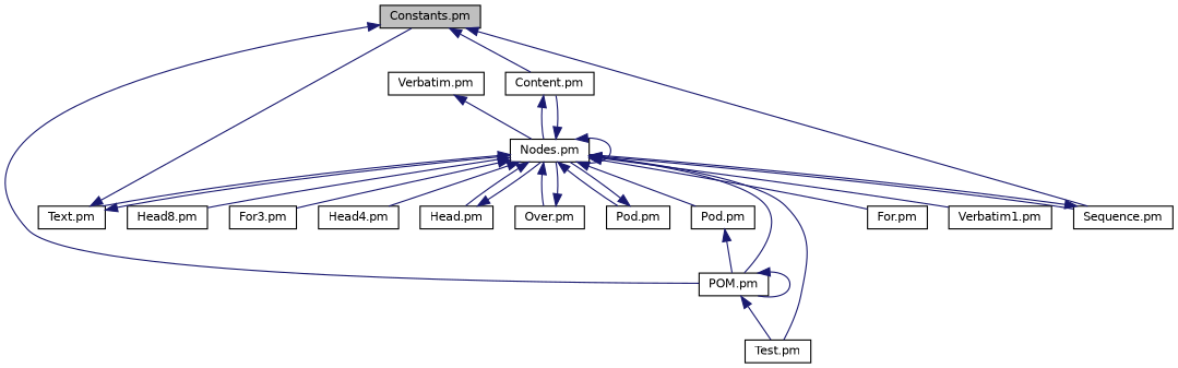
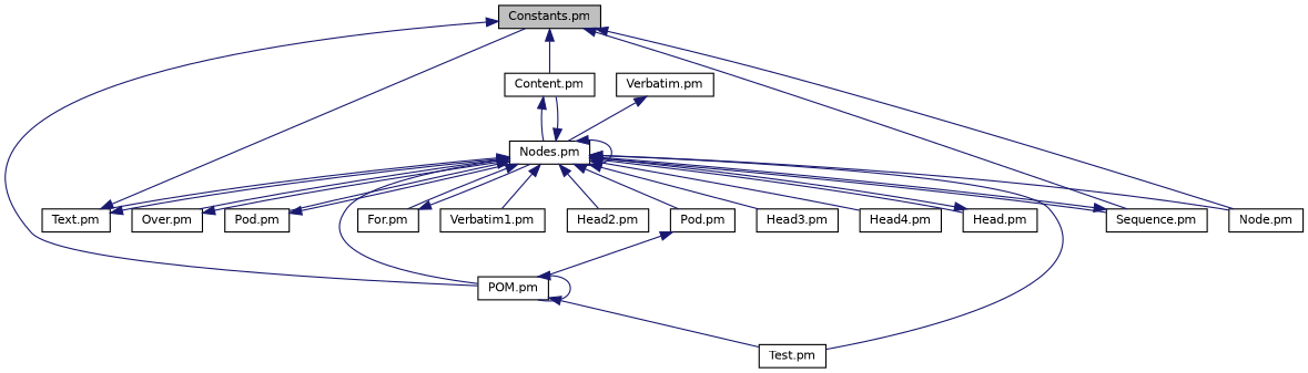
  digraph {
    node [color=black fillcolor=white fontname=Helvetica fontsize=10 shape=record style=filled]
    edge [color=midnightblue dir=back fontname=Helvetica fontsize=10 labelfontname=Helvetica labelfontsize=10 style=solid]
    n1 [fillcolor=grey75 fontcolor=black height=0.2 label="Constants.pm" width=0.4]
    n2 [height=0.2 label="Content.pm" width=0.4]
    n3 [height=0.2 label="Sequence.pm" width=0.4]
+   n4 [height=0.2 label="Node.pm" width=0.4]
    n5 [height=0.2 label="POM.pm" width=0.4]
    n6 [height=0.2 label="Nodes.pm" width=0.4]
    n7 [height=0.2 label="Text.pm" width=0.4]
    n8 [height=0.2 label="Test.pm" width=0.4]
    n9 [height=0.2 label="For.pm" width=0.4]
    n10 [height=0.2 label="Verbatim1.pm" width=0.4]
-   n11 [height=0.2 label="Head8.pm" width=0.4]
-   n12 [height=0.2 label="For3.pm" width=0.4]
+   n11 [height=0.2 label="Head2.pm" width=0.4]
+   n12 [height=0.2 label="Head3.pm" width=0.4]
    n13 [height=0.2 label="Head4.pm" width=0.4]
    n14 [height=0.2 label="Head.pm" width=0.4]
    n15 [height=0.2 label="Over.pm" width=0.4]
    n16 [height=0.2 label="Pod.pm" width=0.4]
    n17 [height=0.2 label="Pod.pm" width=0.4]
    n18 [height=0.2 label="Verbatim.pm" width=0.4]
    n1 -> n2
    n1 -> n3
+   n1 -> n4
    n1 -> n5
    n2 -> n6
    n3 -> n6
    n5 -> n5
    n5 -> n8
    n6 -> n2
    n6 -> n3
+   n6 -> n4
    n6 -> n5
    n6 -> n6
    n6 -> n7
    n6 -> n8
    n6 -> n9
    n6 -> n10
    n6 -> n11
    n6 -> n12
    n6 -> n13
    n6 -> n14
    n6 -> n15
    n6 -> n16
    n6 -> n17
    n7 -> n1
    n7 -> n6
+   n9 -> n6
    n14 -> n6
    n15 -> n6
    n16 -> n6
    n17 -> n5
    n18 -> n6
  }
